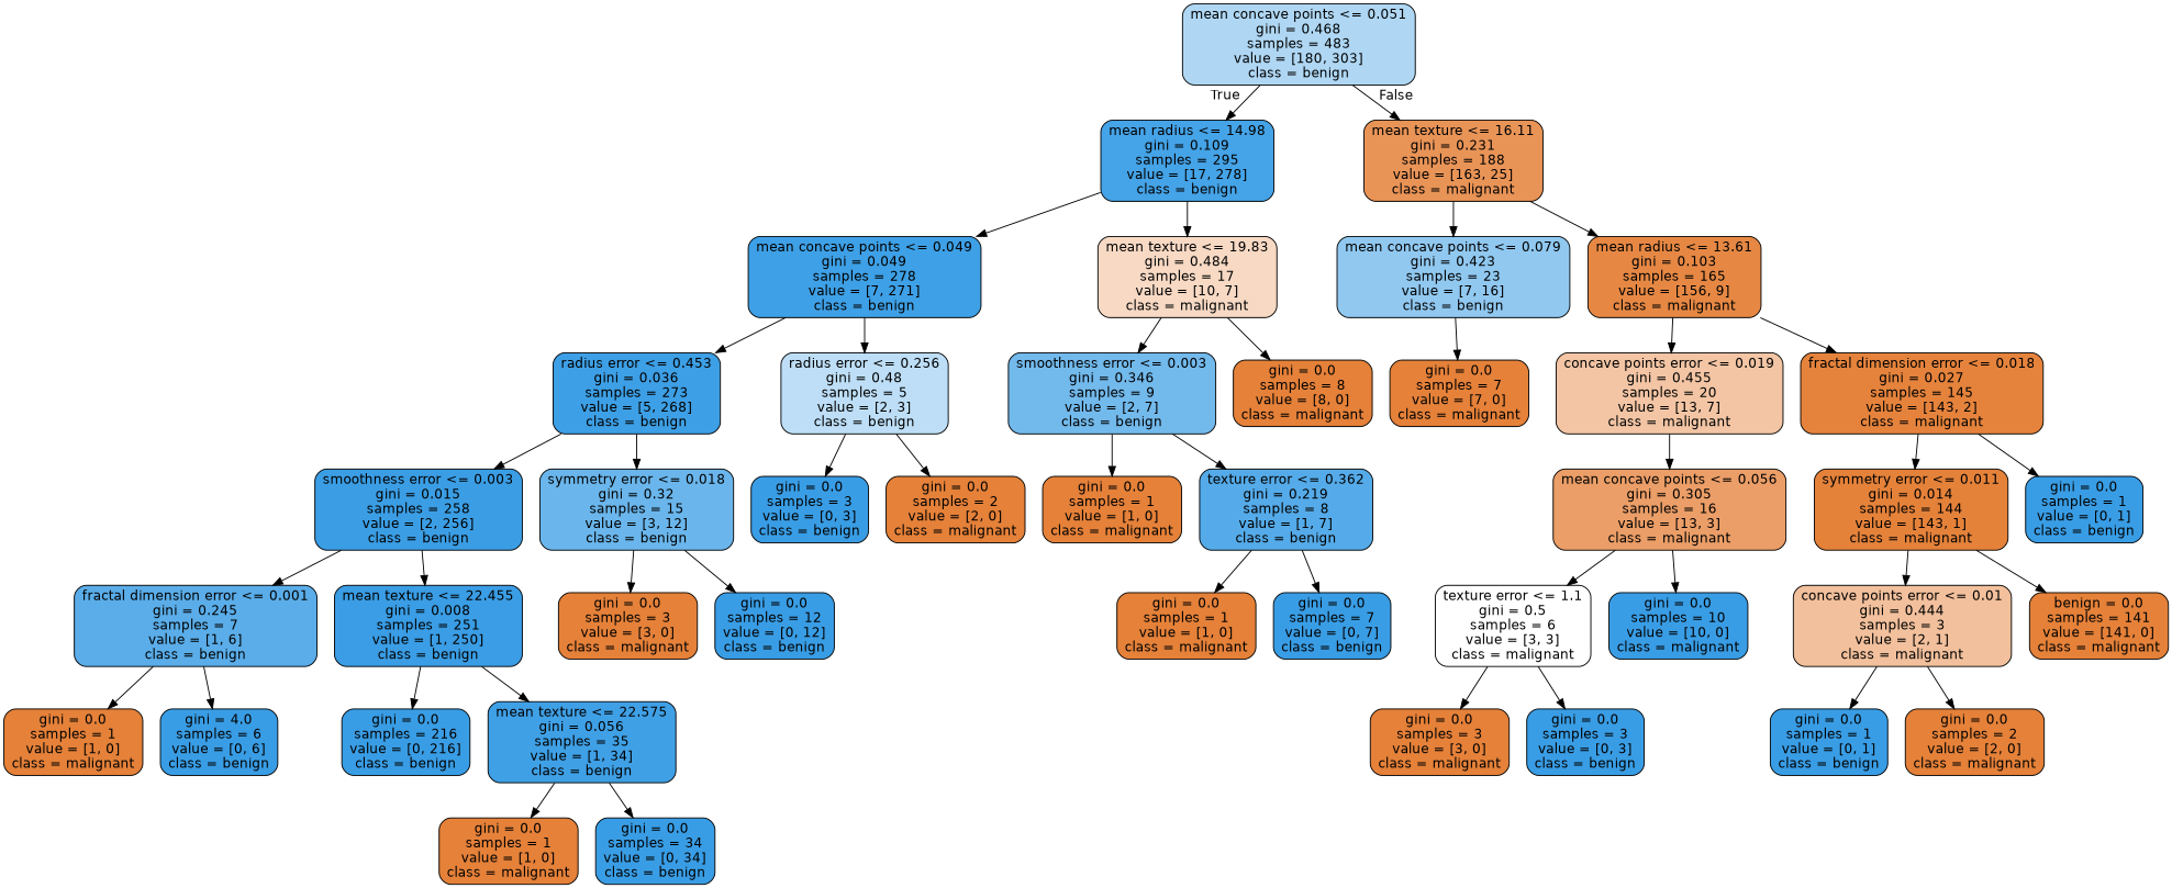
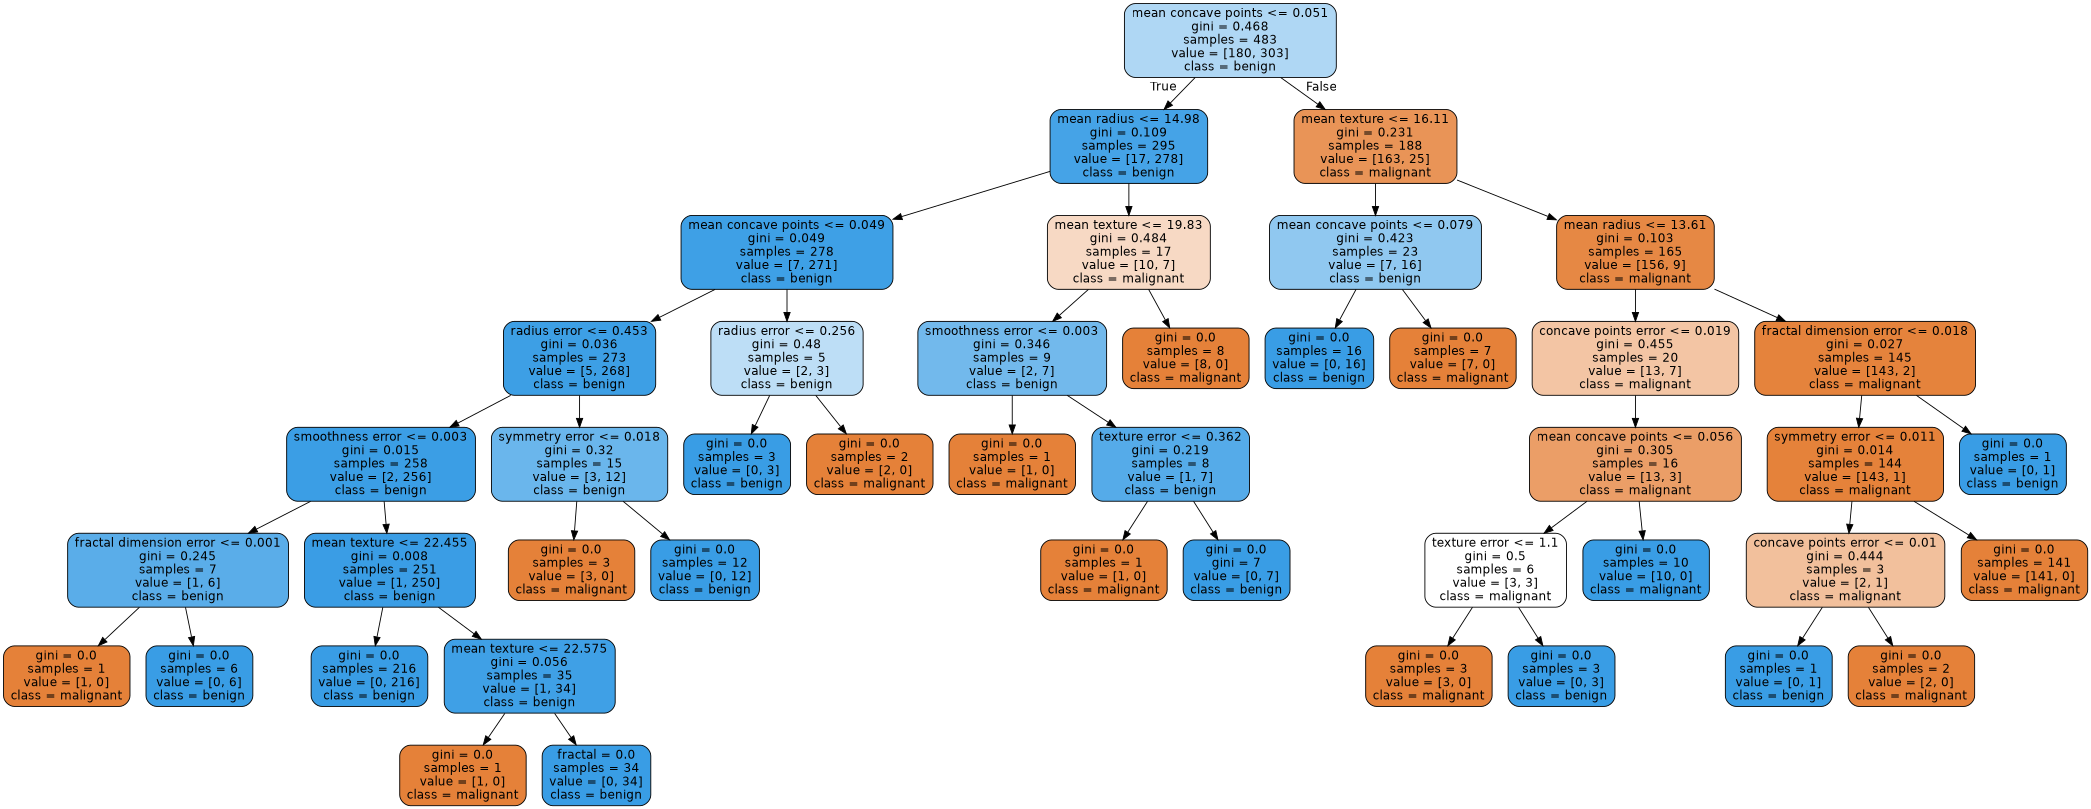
  digraph {
    node [color=black fillcolor="#e58139" fontname=helvetica shape=box style="filled, rounded"]
    edge [fontname=helvetica]
    n1 [fillcolor="#afd7f4" label="mean concave points <= 0.051\ngini = 0.468\nsamples = 483\nvalue = [180, 303]\nclass = benign"]
    n2 [fillcolor="#45a3e7" label="mean radius <= 14.98\ngini = 0.109\nsamples = 295\nvalue = [17, 278]\nclass = benign"]
    n3 [fillcolor="#e99457" label="mean texture <= 16.11\ngini = 0.231\nsamples = 188\nvalue = [163, 25]\nclass = malignant"]
    n4 [fillcolor="#3ea0e6" label="mean concave points <= 0.049\ngini = 0.049\nsamples = 278\nvalue = [7, 271]\nclass = benign"]
    n5 [fillcolor="#f7d9c4" label="mean texture <= 19.83\ngini = 0.484\nsamples = 17\nvalue = [10, 7]\nclass = malignant"]
    n6 [fillcolor="#90c8f0" label="mean concave points <= 0.079\ngini = 0.423\nsamples = 23\nvalue = [7, 16]\nclass = benign"]
    n7 [fillcolor="#e68844" label="mean radius <= 13.61\ngini = 0.103\nsamples = 165\nvalue = [156, 9]\nclass = malignant"]
    n8 [fillcolor="#3d9fe5" label="radius error <= 0.453\ngini = 0.036\nsamples = 273\nvalue = [5, 268]\nclass = benign"]
    n9 [fillcolor="#bddef6" label="radius error <= 0.256\ngini = 0.48\nsamples = 5\nvalue = [2, 3]\nclass = benign"]
    n10 [fillcolor="#72b9ec" label="smoothness error <= 0.003\ngini = 0.346\nsamples = 9\nvalue = [2, 7]\nclass = benign"]
    n11 [label="gini = 0.0\nsamples = 8\nvalue = [8, 0]\nclass = malignant"]
    n12 [fillcolor="#3b9ee5" label="smoothness error <= 0.003\ngini = 0.015\nsamples = 258\nvalue = [2, 256]\nclass = benign"]
    n13 [fillcolor="#6ab6ec" label="symmetry error <= 0.018\ngini = 0.32\nsamples = 15\nvalue = [3, 12]\nclass = benign"]
    n14 [fillcolor="#399de5" label="gini = 0.0\nsamples = 3\nvalue = [0, 3]\nclass = benign"]
    n15 [label="gini = 0.0\nsamples = 2\nvalue = [2, 0]\nclass = malignant"]
    n16 [fillcolor="#5aade9" label="fractal dimension error <= 0.001\ngini = 0.245\nsamples = 7\nvalue = [1, 6]\nclass = benign"]
    n17 [fillcolor="#3a9de5" label="mean texture <= 22.455\ngini = 0.008\nsamples = 251\nvalue = [1, 250]\nclass = benign"]
    n18 [label="gini = 0.0\nsamples = 3\nvalue = [3, 0]\nclass = malignant"]
    n19 [fillcolor="#399de5" label="gini = 0.0\nsamples = 12\nvalue = [0, 12]\nclass = benign"]
    n20 [label="gini = 0.0\nsamples = 1\nvalue = [1, 0]\nclass = malignant"]
-   n21 [fillcolor="#399de5" label="gini = 4.0\nsamples = 6\nvalue = [0, 6]\nclass = benign"]
+   n21 [fillcolor="#399de5" label="gini = 0.0\nsamples = 6\nvalue = [0, 6]\nclass = benign"]
    n22 [fillcolor="#399de5" label="gini = 0.0\nsamples = 216\nvalue = [0, 216]\nclass = benign"]
    n23 [fillcolor="#3fa0e6" label="mean texture <= 22.575\ngini = 0.056\nsamples = 35\nvalue = [1, 34]\nclass = benign"]
    n24 [label="gini = 0.0\nsamples = 1\nvalue = [1, 0]\nclass = malignant"]
-   n25 [fillcolor="#399de5" label="gini = 0.0\nsamples = 34\nvalue = [0, 34]\nclass = benign"]
+   n25 [fillcolor="#399de5" label="fractal = 0.0\nsamples = 34\nvalue = [0, 34]\nclass = benign"]
    n26 [label="gini = 0.0\nsamples = 1\nvalue = [1, 0]\nclass = malignant"]
    n27 [fillcolor="#55abe9" label="texture error <= 0.362\ngini = 0.219\nsamples = 8\nvalue = [1, 7]\nclass = benign"]
    n28 [label="gini = 0.0\nsamples = 1\nvalue = [1, 0]\nclass = malignant"]
-   n29 [fillcolor="#399de5" label="gini = 0.0\nsamples = 7\nvalue = [0, 7]\nclass = benign"]
+   n29 [fillcolor="#399de5" label="gini = 0.0\ngini = 7\nvalue = [0, 7]\nclass = benign"]
+   n30 [fillcolor="#399de5" label="gini = 0.0\nsamples = 16\nvalue = [0, 16]\nclass = benign"]
    n31 [label="gini = 0.0\nsamples = 7\nvalue = [7, 0]\nclass = malignant"]
    n32 [fillcolor="#f3c5a4" label="concave points error <= 0.019\ngini = 0.455\nsamples = 20\nvalue = [13, 7]\nclass = malignant"]
    n33 [fillcolor="#e5833c" label="fractal dimension error <= 0.018\ngini = 0.027\nsamples = 145\nvalue = [143, 2]\nclass = malignant"]
    n34 [fillcolor="#eb9e67" label="mean concave points <= 0.056\ngini = 0.305\nsamples = 16\nvalue = [13, 3]\nclass = malignant"]
    n35 [fillcolor="#e5823a" label="symmetry error <= 0.011\ngini = 0.014\nsamples = 144\nvalue = [143, 1]\nclass = malignant"]
    n36 [fillcolor="#399de5" label="gini = 0.0\nsamples = 1\nvalue = [0, 1]\nclass = benign"]
    n37 [fillcolor="#ffffff" label="texture error <= 1.1\ngini = 0.5\nsamples = 6\nvalue = [3, 3]\nclass = malignant"]
    n38 [fillcolor="#399de5" label="gini = 0.0\nsamples = 10\nvalue = [10, 0]\nclass = malignant"]
    n39 [label="gini = 0.0\nsamples = 3\nvalue = [3, 0]\nclass = malignant"]
    n40 [fillcolor="#399de5" label="gini = 0.0\nsamples = 3\nvalue = [0, 3]\nclass = benign"]
    n41 [fillcolor="#f2c09c" label="concave points error <= 0.01\ngini = 0.444\nsamples = 3\nvalue = [2, 1]\nclass = malignant"]
-   n42 [label="benign = 0.0\nsamples = 141\nvalue = [141, 0]\nclass = malignant"]
+   n42 [label="gini = 0.0\nsamples = 141\nvalue = [141, 0]\nclass = malignant"]
    n43 [fillcolor="#399de5" label="gini = 0.0\nsamples = 1\nvalue = [0, 1]\nclass = benign"]
    n44 [label="gini = 0.0\nsamples = 2\nvalue = [2, 0]\nclass = malignant"]
    n1 -> n2 [headlabel=True labelangle=45 labeldistance=2.5]
    n1 -> n3 [headlabel=False labelangle=-45 labeldistance=2.5]
    n2 -> n4
    n2 -> n5
    n3 -> n6
    n3 -> n7
    n4 -> n8
    n4 -> n9
    n5 -> n10
    n5 -> n11
+   n6 -> n30
    n6 -> n31
    n7 -> n32
    n7 -> n33
    n8 -> n12
    n8 -> n13
    n9 -> n14
    n9 -> n15
    n10 -> n26
    n10 -> n27
    n12 -> n16
    n12 -> n17
    n13 -> n18
    n13 -> n19
    n16 -> n20
    n16 -> n21
    n17 -> n22
    n17 -> n23
    n23 -> n24
    n23 -> n25
    n27 -> n28
    n27 -> n29
    n32 -> n34
    n33 -> n35
    n33 -> n36
    n34 -> n37
    n34 -> n38
    n35 -> n41
    n35 -> n42
    n37 -> n39
    n37 -> n40
    n41 -> n43
    n41 -> n44
  }
